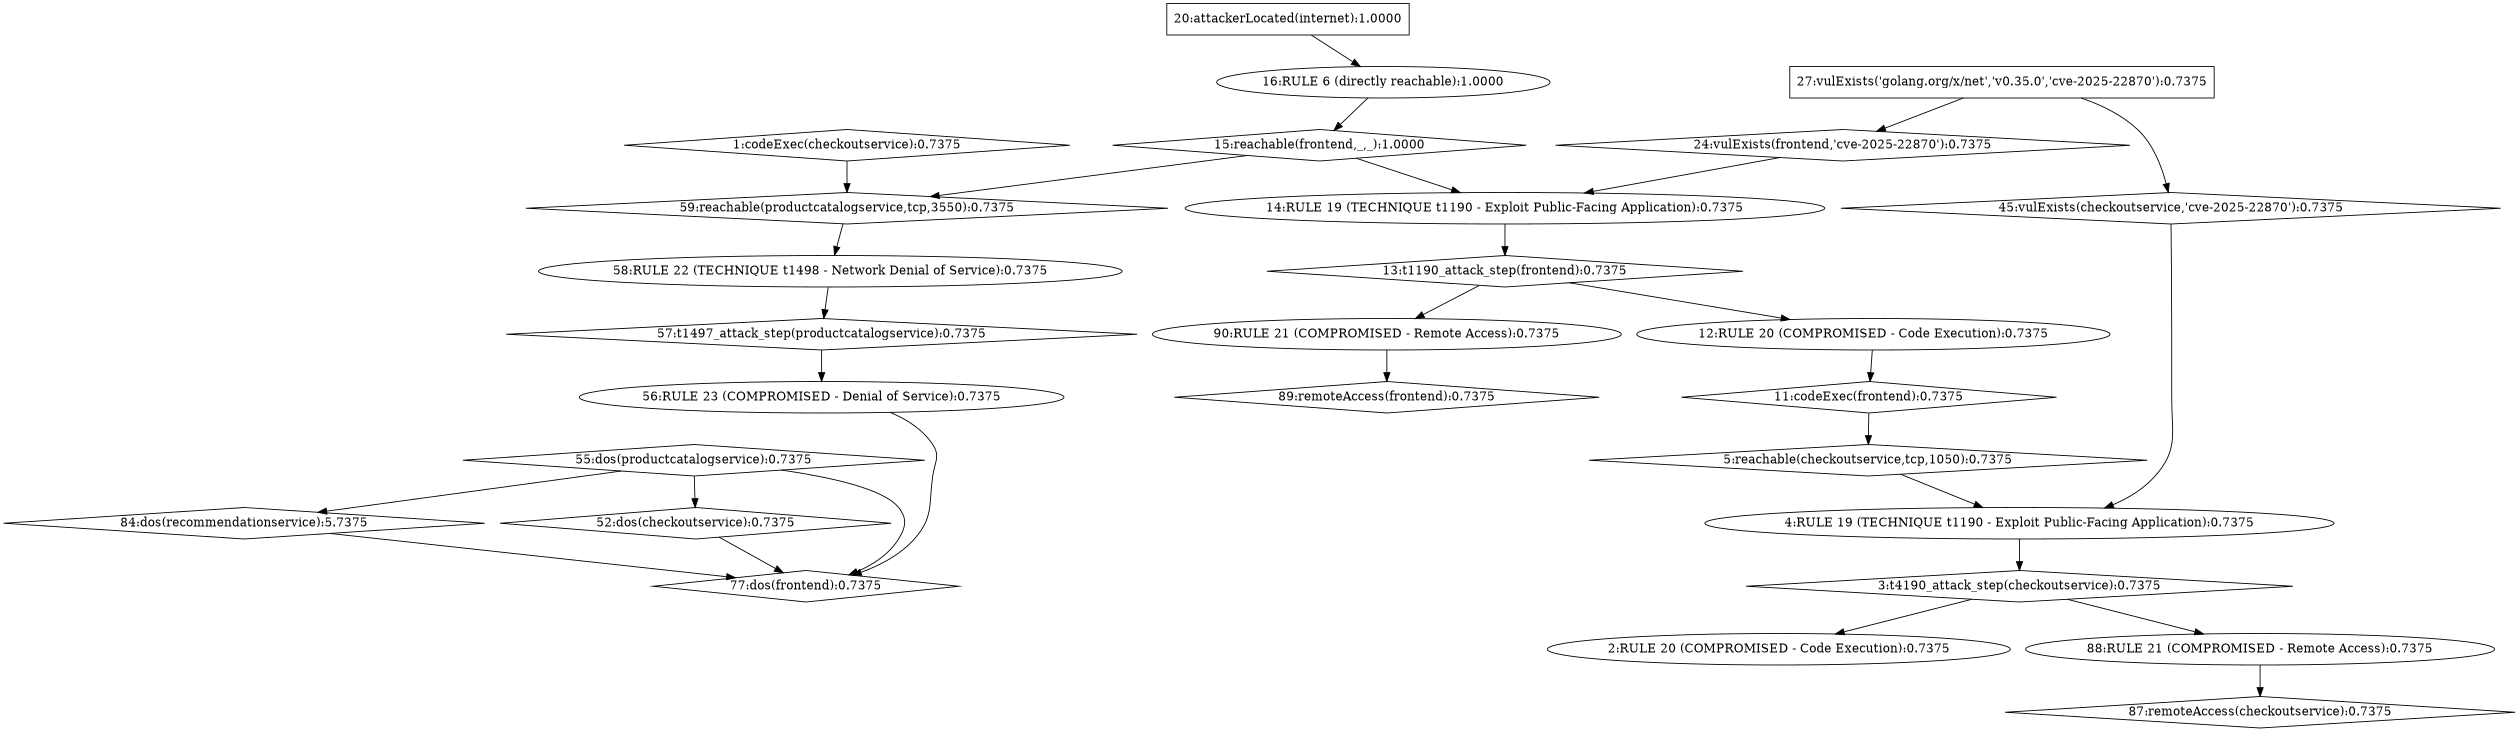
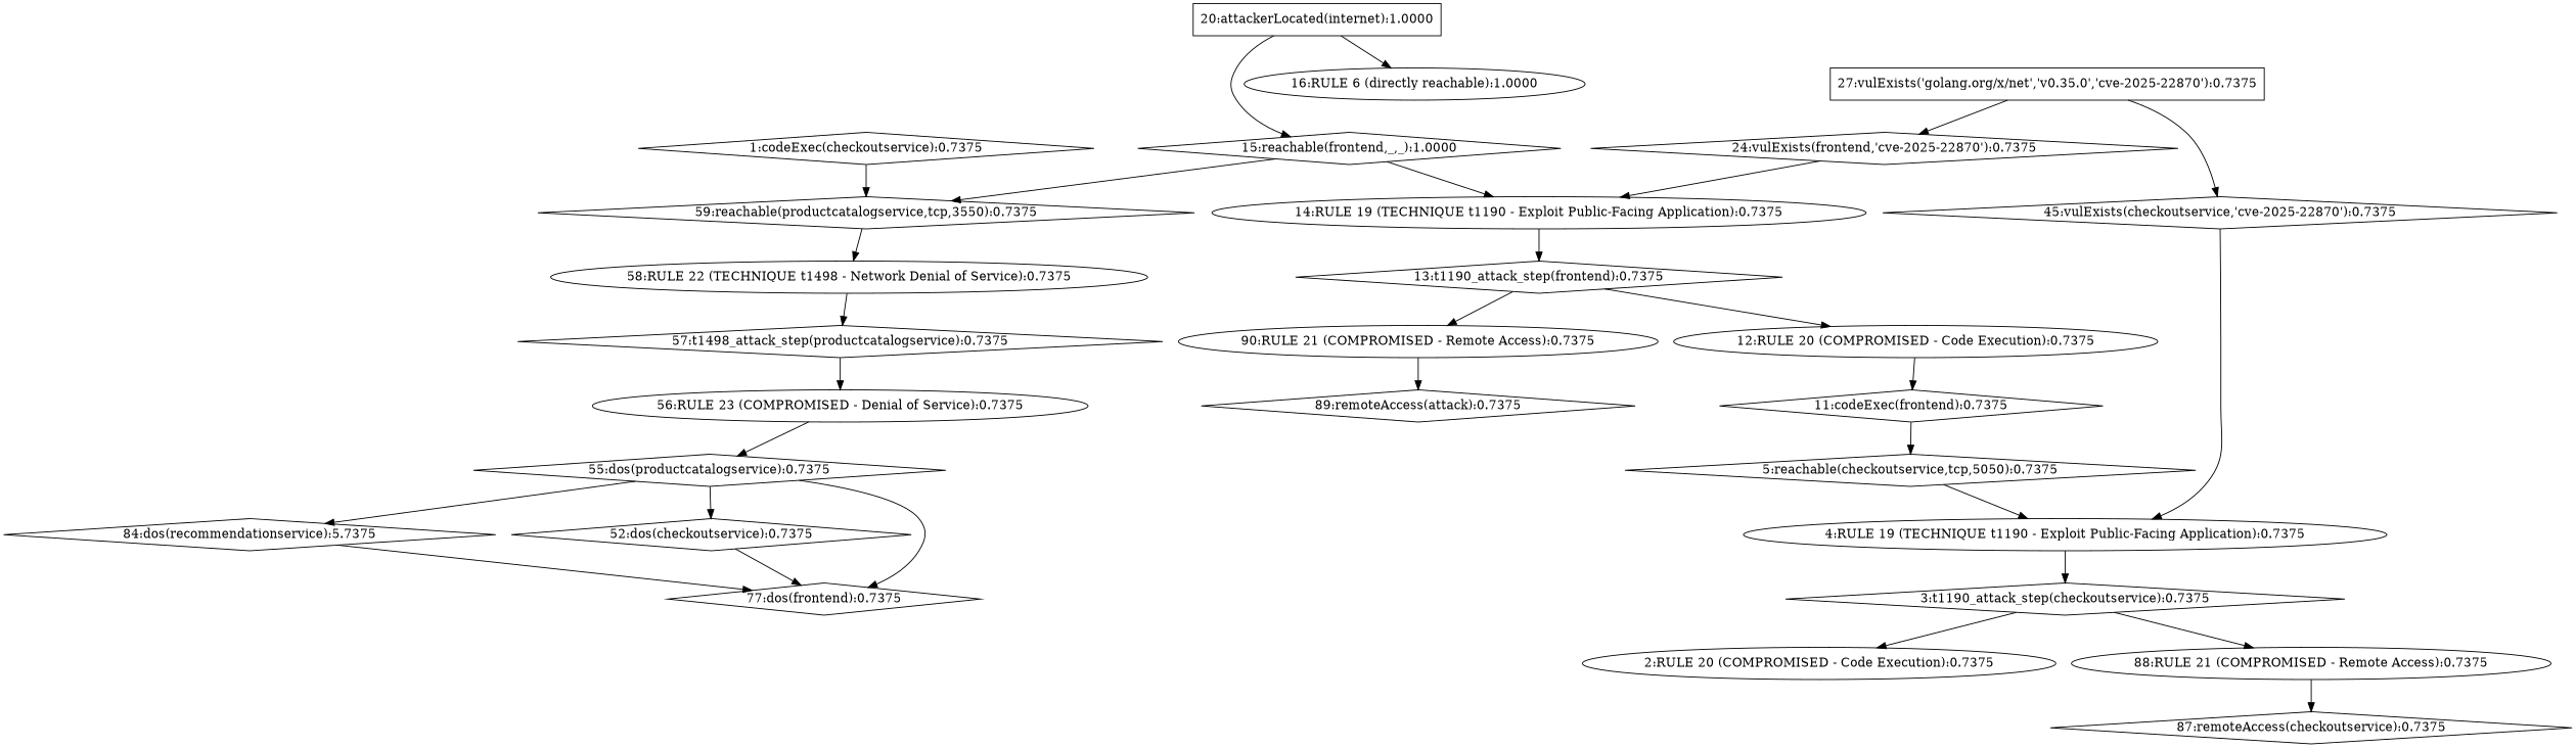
  strict digraph {
    fontname="DejaVu Serif"
    node [fontname="DejaVu Serif" probability=0.7374659266098491 shape=diamond]
    edge [fontname="DejaVu Serif"]
    n1 [label="1:codeExec(checkoutservice):0.7375"]
    n2 [label="59:reachable(productcatalogservice,tcp,3550):0.7375"]
    n3 [label="58:RULE 22 (TECHNIQUE t1498 - Network Denial of Service):0.7375" shape=ellipse]
-   n4 [label="57:t1497_attack_step(productcatalogservice):0.7375"]
+   n4 [label="57:t1498_attack_step(productcatalogservice):0.7375"]
    n5 [label="2:RULE 20 (COMPROMISED - Code Execution):0.7375" shape=ellipse]
-   n6 [label="3:t4190_attack_step(checkoutservice):0.7375"]
+   n6 [label="3:t1190_attack_step(checkoutservice):0.7375"]
    n7 [label="88:RULE 21 (COMPROMISED - Remote Access):0.7375" shape=ellipse]
    n8 [label="87:remoteAccess(checkoutservice):0.7375"]
    n9 [label="4:RULE 19 (TECHNIQUE t1190 - Exploit Public-Facing Application):0.7375" shape=ellipse]
-   n10 [label="5:reachable(checkoutservice,tcp,1050):0.7375"]
+   n10 [label="5:reachable(checkoutservice,tcp,5050):0.7375"]
    n11 [label="11:codeExec(frontend):0.7375"]
    n12 [label="12:RULE 20 (COMPROMISED - Code Execution):0.7375" shape=ellipse]
    n13 [label="13:t1190_attack_step(frontend):0.7375"]
    n14 [label="90:RULE 21 (COMPROMISED - Remote Access):0.7375" shape=ellipse]
-   n15 [label="89:remoteAccess(frontend):0.7375"]
+   n15 [label="89:remoteAccess(attack):0.7375"]
    n16 [label="14:RULE 19 (TECHNIQUE t1190 - Exploit Public-Facing Application):0.7375" shape=ellipse]
    n17 [label="15:reachable(frontend,_,_):1.0000" probability=1.0]
    n18 [label="16:RULE 6 (directly reachable):1.0000" probability=1.0 shape=ellipse]
    n19 [label="20:attackerLocated(internet):1.0000" probability=1.0 shape=box]
    n20 [label="24:vulExists(frontend,'cve-2025-22870'):0.7375"]
    n21 [label="27:vulExists('golang.org/x/net','v0.35.0','cve-2025-22870'):0.7375" shape=box]
    n22 [label="45:vulExists(checkoutservice,'cve-2025-22870'):0.7375"]
    n23 [label="52:dos(checkoutservice):0.7375"]
    n24 [label="77:dos(frontend):0.7375"]
    n25 [label="55:dos(productcatalogservice):0.7375"]
    n26 [label="84:dos(recommendationservice):5.7375"]
    n27 [label="56:RULE 23 (COMPROMISED - Denial of Service):0.7375" shape=ellipse]
    n1 -> n2
    n2 -> n3
    n3 -> n4
    n4 -> n27
    n6 -> n5
    n6 -> n7
    n7 -> n8
    n9 -> n6
    n10 -> n9
    n11 -> n10
    n12 -> n11
    n13 -> n12
    n13 -> n14
    n14 -> n15
    n16 -> n13
    n17 -> n2
    n17 -> n16
-   n18 -> n17
+   n19 -> n17
    n19 -> n18
    n20 -> n16
    n21 -> n20
    n21 -> n22
    n22 -> n9
    n23 -> n24
    n25 -> n23
    n25 -> n24
    n25 -> n26
    n26 -> n24
-   n27 -> n24
+   n27 -> n25
  }
